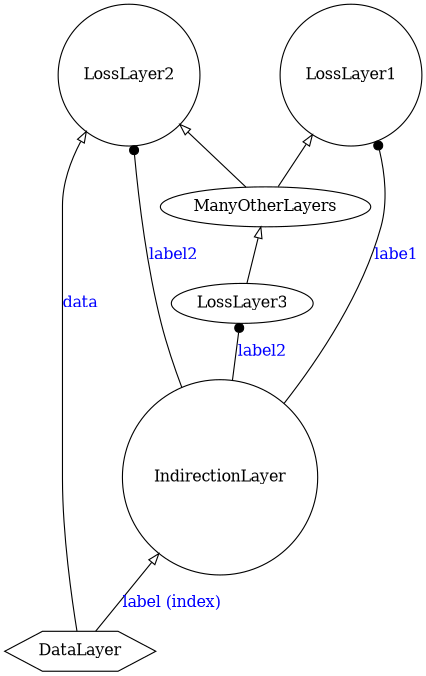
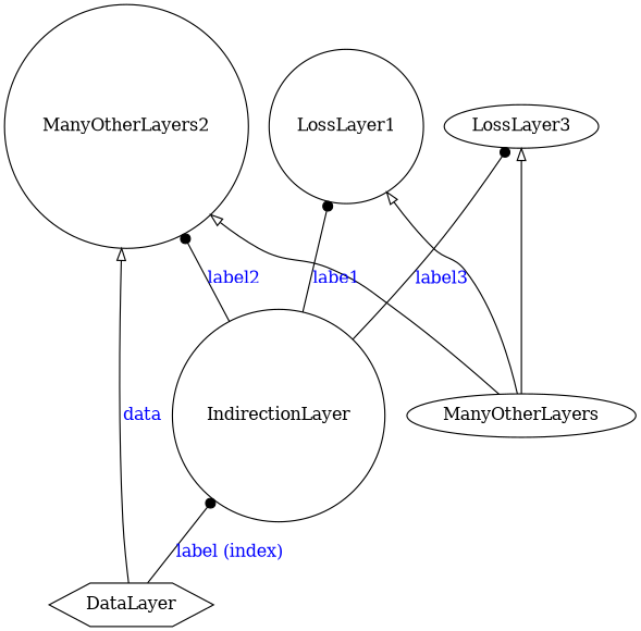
  digraph {
    rankdir=BT
    node [shape=circle]
    edge [arrowhead=onormal fontcolor=blue]
    ManyOtherLayers [shape=ellipse]
    LossLayer1
-   LossLayer2
+   LossLayer2 [label=ManyOtherLayers2]
    LossLayer3 [shape=ellipse]
    DataLayer [shape=hexagon]
    IndirectionLayer
    ManyOtherLayers -> LossLayer1
    ManyOtherLayers -> LossLayer2
-   LossLayer3 -> ManyOtherLayers
+   ManyOtherLayers -> LossLayer3
    DataLayer -> LossLayer2 [label=data]
-   DataLayer -> IndirectionLayer [label="label (index)"]
+   DataLayer -> IndirectionLayer [arrowhead=dot label="label (index)"]
    IndirectionLayer -> LossLayer1 [arrowhead=dot label=labe1]
    IndirectionLayer -> LossLayer2 [arrowhead=dot label=label2]
-   IndirectionLayer -> LossLayer3 [arrowhead=dot label=label2]
+   IndirectionLayer -> LossLayer3 [arrowhead=dot label=label3]
  }
